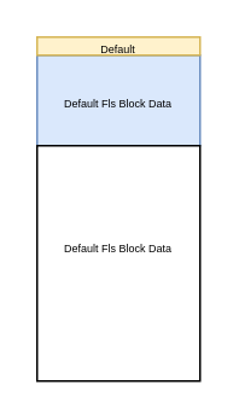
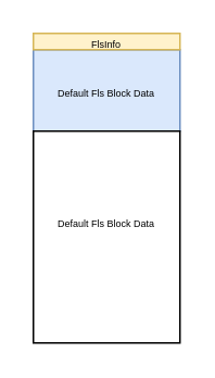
  <mxCell id="0" />
  <mxCell id="1" parent="0" />
  <mxCell id="2" value="" style="rounded=0;whiteSpace=wrap;html=1;fillColor=#dae8fc;strokeColor=#6c8ebf;" vertex="1" parent="1"><mxGeometry x="20" y="30" width="90" height="50" as="geometry" /></mxCell>
  <mxCell id="3" value="" style="rounded=0;whiteSpace=wrap;html=1;" vertex="1" parent="1"><mxGeometry x="20" y="80" width="90" height="130" as="geometry" /></mxCell>
  <mxCell id="4" value="" style="rounded=0;whiteSpace=wrap;html=1;fillColor=#fff2cc;strokeColor=#d6b656;" vertex="1" parent="1"><mxGeometry x="20" y="20" width="90" height="10" as="geometry" /></mxCell>
- <mxCell id="5" value="&lt;font style=&quot;font-size: 6px;&quot;&gt;Default&lt;/font&gt;" style="text;html=1;strokeColor=none;fillColor=none;align=center;verticalAlign=middle;whiteSpace=wrap;rounded=0;labelBackgroundColor=none;fontColor=default;" vertex="1" parent="1"><mxGeometry x="50" y="20" width="30" height="10" as="geometry" /></mxCell>
+ <mxCell id="5" value="&lt;font style=&quot;font-size: 6px;&quot;&gt;FlsInfo&lt;/font&gt;" style="text;html=1;strokeColor=none;fillColor=none;align=center;verticalAlign=middle;whiteSpace=wrap;rounded=0;labelBackgroundColor=none;fontColor=default;" vertex="1" parent="1"><mxGeometry x="50" y="20" width="30" height="10" as="geometry" /></mxCell>
  <mxCell id="6" value="&lt;font style=&quot;font-size: 6px;&quot;&gt;Default Fls Block Data&lt;/font&gt;" style="text;html=1;strokeColor=none;fillColor=none;align=center;verticalAlign=middle;whiteSpace=wrap;rounded=0;labelBackgroundColor=none;" vertex="1" parent="1"><mxGeometry x="20" y="50" width="90" height="10" as="geometry" /></mxCell>
  <mxCell id="7" value="&lt;font style=&quot;font-size: 6px;&quot;&gt;Default Fls Block Data&lt;/font&gt;" style="text;html=1;strokeColor=none;fillColor=none;align=center;verticalAlign=middle;whiteSpace=wrap;rounded=0;labelBackgroundColor=none;" vertex="1" parent="1"><mxGeometry x="20" y="130" width="90" height="10" as="geometry" /></mxCell>
